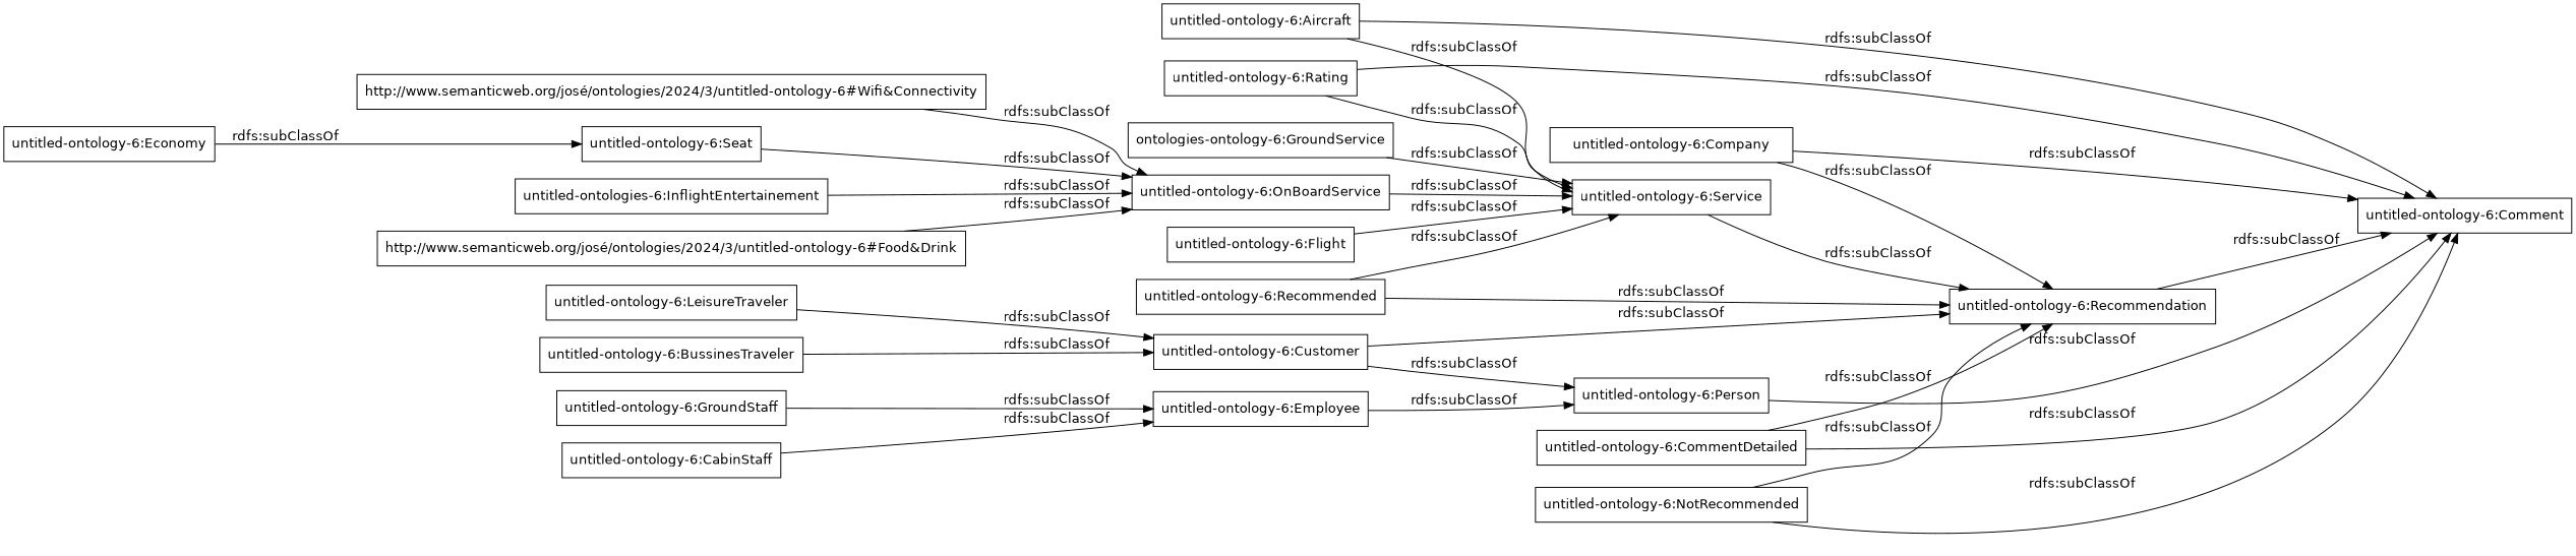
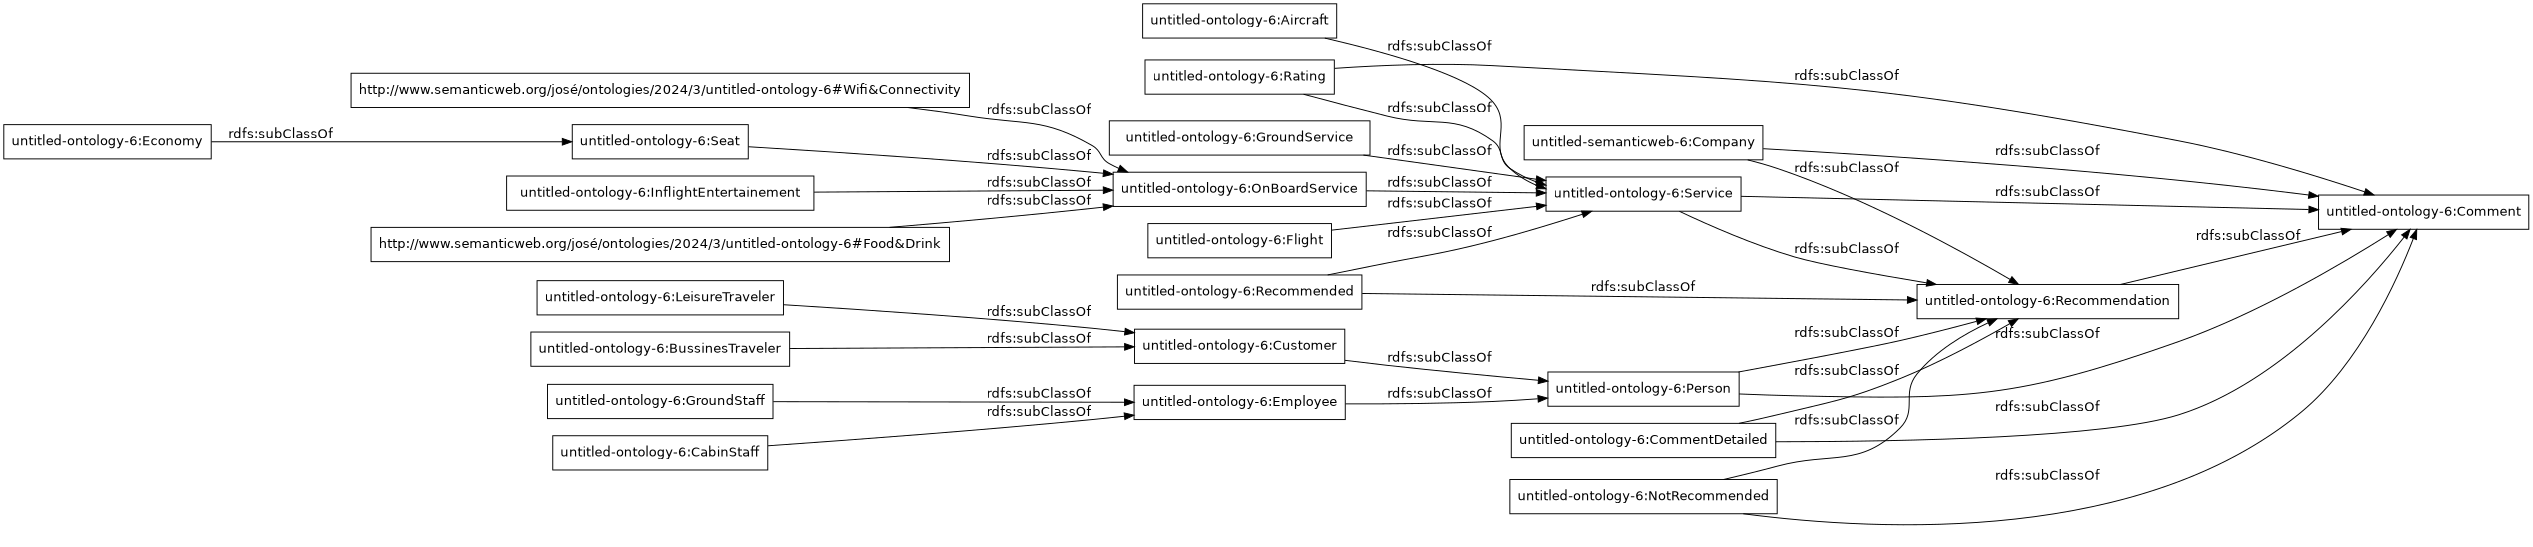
  digraph {
    fontname="DejaVu Sans"
    rankdir=LR
    node [color=black fontname="DejaVu Sans" shape=rectangle]
    edge [fontname="DejaVu Sans"]
    "untitled-ontology-6:OnBoardService"
    "untitled-ontology-6:Service"
    "untitled-ontology-6:Recommendation"
    "untitled-ontology-6:Comment"
    "untitled-ontology-6:LeisureTraveler"
    "untitled-ontology-6:Customer"
    "untitled-ontology-6:Person"
-   "untitled-ontology-6:Company"
+   "untitled-ontology-6:Company" [label="untitled-semanticweb-6:Company"]
    "untitled-ontology-6:Flight"
    "untitled-ontology-6:Employee"
    "untitled-ontology-6:Recommended"
    "untitled-ontology-6:GroundStaff"
    "http://www.semanticweb.org/josé/ontologies/2024/3/untitled-ontology-6#Wifi&Connectivity"
    "untitled-ontology-6:NotRecommended"
    "untitled-ontology-6:Economy"
    "untitled-ontology-6:Seat"
    "untitled-ontology-6:Aircraft"
    "untitled-ontology-6:BussinesTraveler"
-   "untitled-ontology-6:GroundService" [label="ontologies-ontology-6:GroundService"]
+   "untitled-ontology-6:GroundService"
    "untitled-ontology-6:Rating"
-   "untitled-ontology-6:InflightEntertainement" [label="untitled-ontologies-6:InflightEntertainement"]
+   "untitled-ontology-6:InflightEntertainement"
    "untitled-ontology-6:CabinStaff"
    "untitled-ontology-6:CommentDetailed"
    "http://www.semanticweb.org/josé/ontologies/2024/3/untitled-ontology-6#Food&Drink"
    "untitled-ontology-6:OnBoardService" -> "untitled-ontology-6:Service" [label="rdfs:subClassOf"]
    "untitled-ontology-6:Service" -> "untitled-ontology-6:Recommendation" [label="rdfs:subClassOf"]
-   "untitled-ontology-6:Aircraft" -> "untitled-ontology-6:Comment" [label="rdfs:subClassOf"]
+   "untitled-ontology-6:Service" -> "untitled-ontology-6:Comment" [label="rdfs:subClassOf"]
    "untitled-ontology-6:Recommendation" -> "untitled-ontology-6:Comment" [label="rdfs:subClassOf"]
    "untitled-ontology-6:LeisureTraveler" -> "untitled-ontology-6:Customer" [label="rdfs:subClassOf"]
    "untitled-ontology-6:Customer" -> "untitled-ontology-6:Person" [label="rdfs:subClassOf"]
-   "untitled-ontology-6:Customer" -> "untitled-ontology-6:Recommendation" [label="rdfs:subClassOf"]
+   "untitled-ontology-6:Person" -> "untitled-ontology-6:Recommendation" [label="rdfs:subClassOf"]
    "untitled-ontology-6:Person" -> "untitled-ontology-6:Comment" [label="rdfs:subClassOf"]
    "untitled-ontology-6:Company" -> "untitled-ontology-6:Recommendation" [label="rdfs:subClassOf"]
    "untitled-ontology-6:Company" -> "untitled-ontology-6:Comment" [label="rdfs:subClassOf"]
    "untitled-ontology-6:Flight" -> "untitled-ontology-6:Service" [label="rdfs:subClassOf"]
    "untitled-ontology-6:Employee" -> "untitled-ontology-6:Person" [label="rdfs:subClassOf"]
    "untitled-ontology-6:Recommended" -> "untitled-ontology-6:Service" [label="rdfs:subClassOf"]
    "untitled-ontology-6:Recommended" -> "untitled-ontology-6:Recommendation" [label="rdfs:subClassOf"]
    "untitled-ontology-6:GroundStaff" -> "untitled-ontology-6:Employee" [label="rdfs:subClassOf"]
    "http://www.semanticweb.org/josé/ontologies/2024/3/untitled-ontology-6#Wifi&Connectivity" -> "untitled-ontology-6:OnBoardService" [label="rdfs:subClassOf"]
    "untitled-ontology-6:NotRecommended" -> "untitled-ontology-6:Recommendation" [label="rdfs:subClassOf"]
    "untitled-ontology-6:NotRecommended" -> "untitled-ontology-6:Comment" [label="rdfs:subClassOf"]
    "untitled-ontology-6:Economy" -> "untitled-ontology-6:Seat" [label="rdfs:subClassOf"]
    "untitled-ontology-6:Seat" -> "untitled-ontology-6:OnBoardService" [label="rdfs:subClassOf"]
    "untitled-ontology-6:Aircraft" -> "untitled-ontology-6:Service" [label="rdfs:subClassOf"]
    "untitled-ontology-6:BussinesTraveler" -> "untitled-ontology-6:Customer" [label="rdfs:subClassOf"]
    "untitled-ontology-6:GroundService" -> "untitled-ontology-6:Service" [label="rdfs:subClassOf"]
    "untitled-ontology-6:Rating" -> "untitled-ontology-6:Service" [label="rdfs:subClassOf"]
    "untitled-ontology-6:Rating" -> "untitled-ontology-6:Comment" [label="rdfs:subClassOf"]
    "untitled-ontology-6:InflightEntertainement" -> "untitled-ontology-6:OnBoardService" [label="rdfs:subClassOf"]
    "untitled-ontology-6:CabinStaff" -> "untitled-ontology-6:Employee" [label="rdfs:subClassOf"]
    "untitled-ontology-6:CommentDetailed" -> "untitled-ontology-6:Recommendation" [label="rdfs:subClassOf"]
    "untitled-ontology-6:CommentDetailed" -> "untitled-ontology-6:Comment" [label="rdfs:subClassOf"]
    "http://www.semanticweb.org/josé/ontologies/2024/3/untitled-ontology-6#Food&Drink" -> "untitled-ontology-6:OnBoardService" [label="rdfs:subClassOf"]
  }
